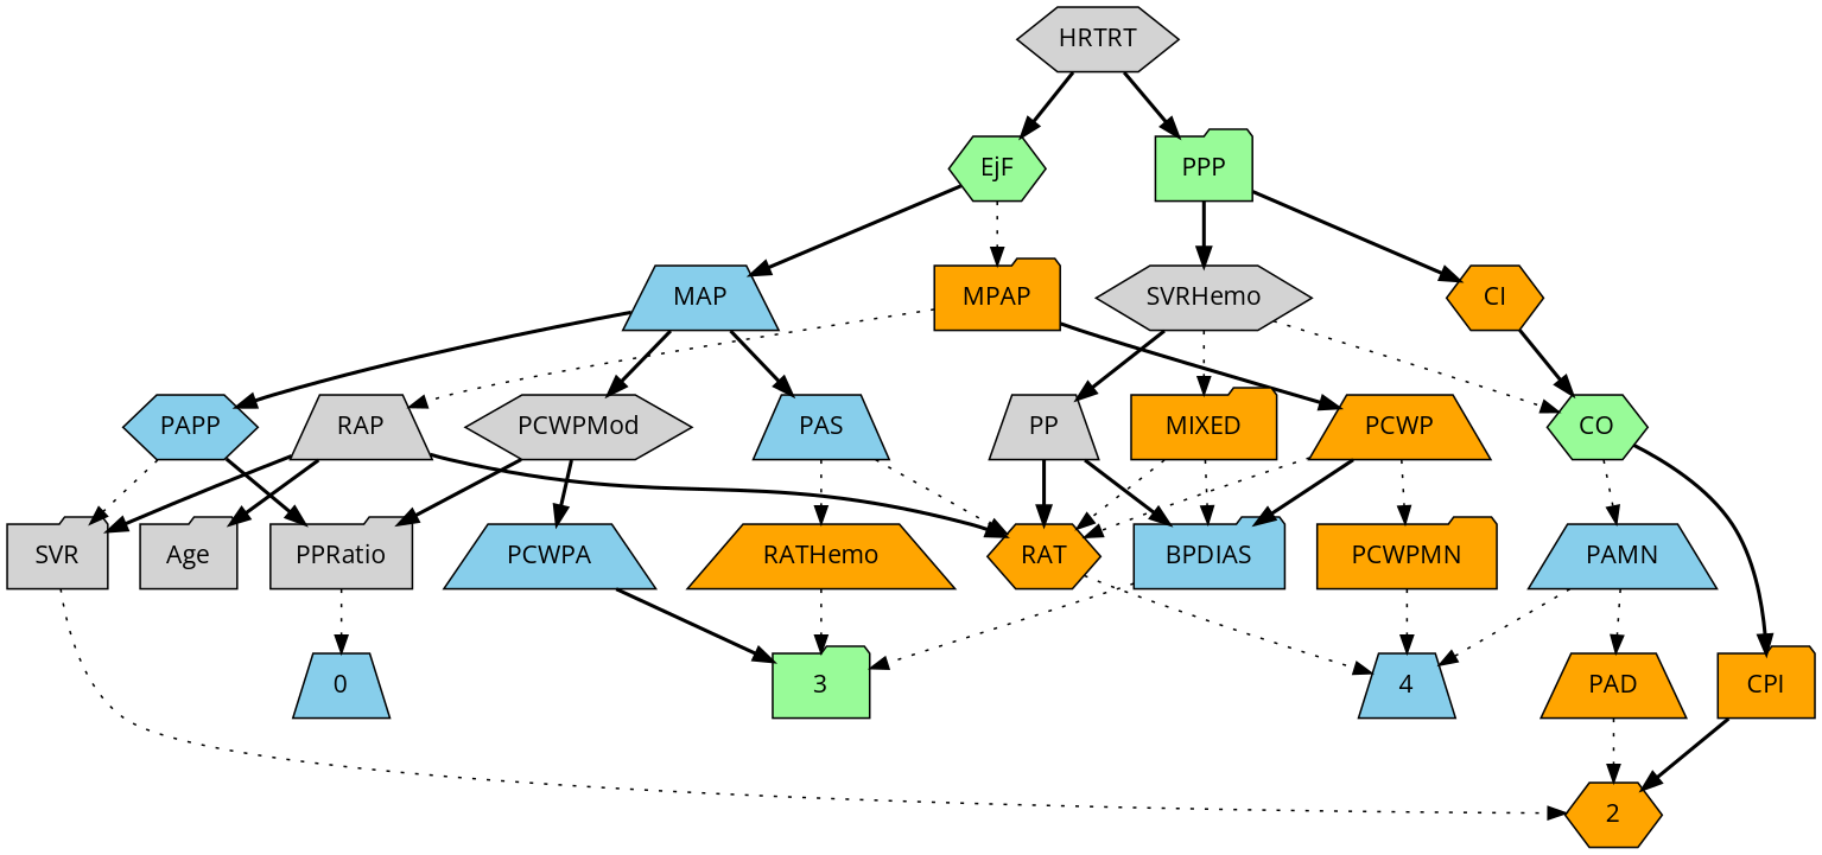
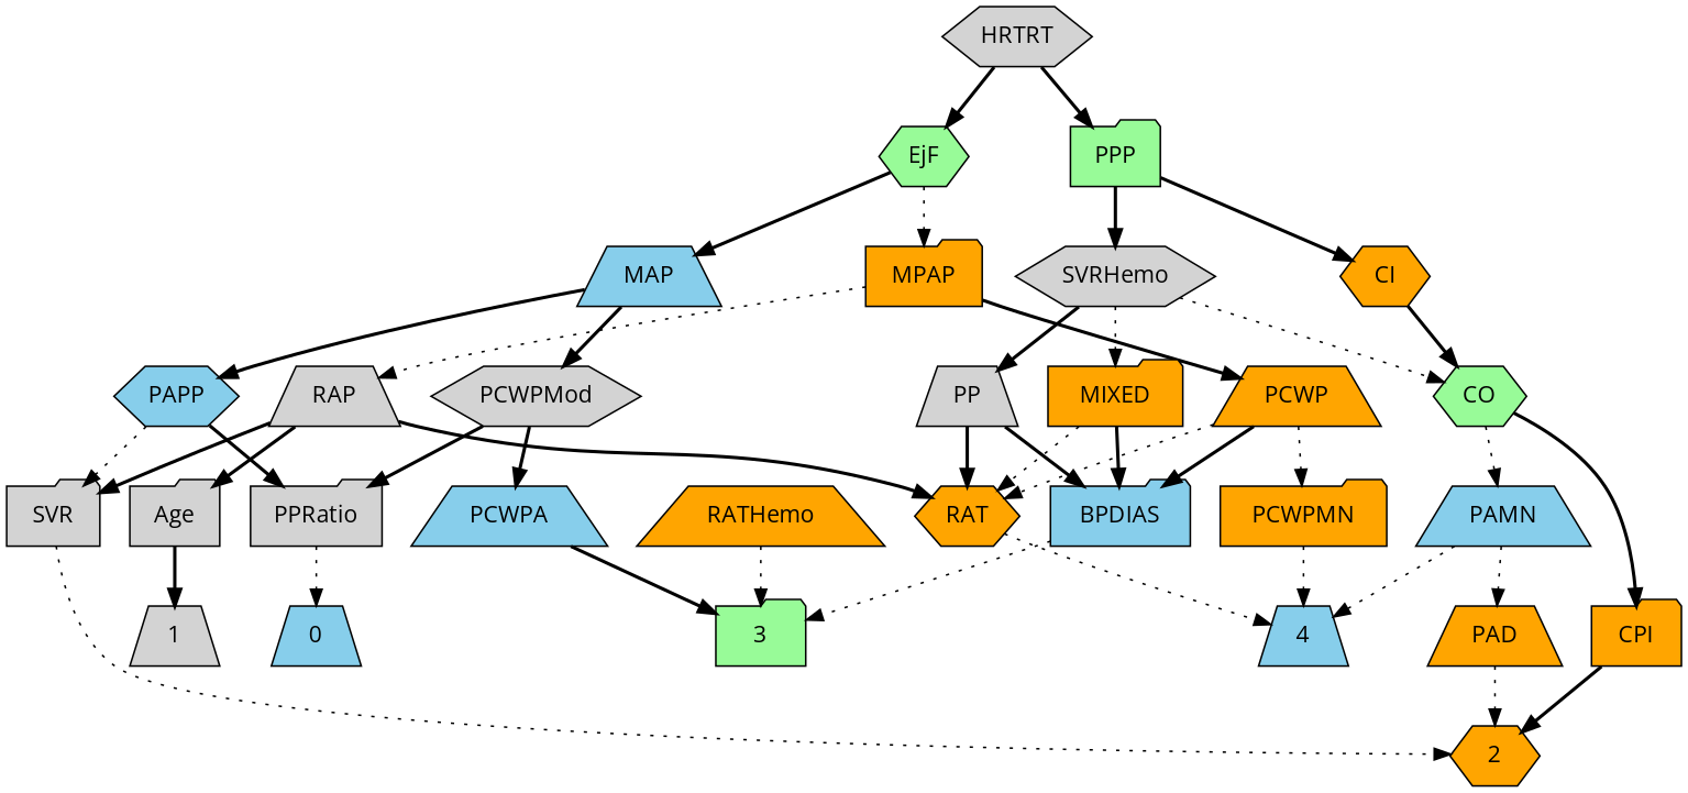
  strict digraph {
    fontname="Open Sans"
    node [fillcolor=orange fontname="Open Sans" shape=trapezium style=filled]
    edge [fontname="Open Sans" style=bold]
+   1 [fillcolor=lightgrey height=0.5 width=0.75]
    2 [height=0.5 shape=hexagon width=0.75]
    3 [fillcolor=palegreen height=0.5 shape=folder width=0.75]
    4 [fillcolor=skyblue height=0.5 width=0.75]
    n5 [fillcolor=skyblue height=0.5 label=0 width=0.75]
    Age [fillcolor=lightgrey height=0.5 shape=folder width=0.75]
    EjF [fillcolor=palegreen height=0.5 shape=hexagon width=0.75]
    MPAP [height=0.5 shape=folder width=0.97491]
    MAP [fillcolor=skyblue height=0.5 width=0.84854]
    RAP [fillcolor=lightgrey height=0.5 width=0.77632]
    PCWP [height=0.5 width=0.97491]
-   PAS [fillcolor=skyblue height=0.5 width=0.75]
    PCWPMod [fillcolor=lightgrey height=0.5 shape=hexagon width=1.4443]
    PAPP [fillcolor=skyblue height=0.5 shape=hexagon width=0.88464]
    RAT [height=0.5 shape=hexagon width=0.75827]
    SVR [fillcolor=lightgrey height=0.5 shape=folder width=0.77632]
    BPDIAS [fillcolor=skyblue height=0.5 shape=folder width=1.1735]
    PCWPMN [height=0.5 shape=folder width=1.3902]
    RATHemo [height=0.5 width=1.3721]
    PCWPA [fillcolor=skyblue height=0.5 width=1.1555]
    PPRatio [fillcolor=lightgrey height=0.5 shape=folder width=1.1013]
    MIXED [height=0.5 shape=folder width=1.1193]
    PAD [height=0.5 width=0.79437]
    CO [fillcolor=palegreen height=0.5 shape=hexagon width=0.75]
    PAMN [fillcolor=skyblue height=0.5 width=1.011]
    CPI [height=0.5 shape=folder width=0.75]
    SVRHemo [fillcolor=lightgrey height=0.5 shape=hexagon width=1.3902]
    PP [fillcolor=lightgrey height=0.5 width=0.75]
    PPP [fillcolor=palegreen height=0.5 shape=folder width=0.75]
    CI [height=0.5 shape=hexagon width=0.75]
    HRTRT [fillcolor=lightgrey height=0.5 shape=hexagon width=1.1013]
+   Age -> 1
    EjF -> MPAP [style=dotted]
    EjF -> MAP
    MPAP -> RAP [style=dotted]
    MPAP -> PCWP
-   MAP -> PAS
    MAP -> PCWPMod
    MAP -> PAPP
    RAP -> Age
    RAP -> RAT
    RAP -> SVR
    PCWP -> RAT [style=dotted]
    PCWP -> BPDIAS
    PCWP -> PCWPMN [style=dotted]
-   PAS -> RAT [style=dotted]
-   PAS -> RATHemo [style=dotted]
    PCWPMod -> PCWPA
    PCWPMod -> PPRatio
    PAPP -> SVR [style=dotted]
    PAPP -> PPRatio
    RAT -> 4 [style=dotted]
    SVR -> 2 [style=dotted]
    BPDIAS -> 3 [style=dotted]
    PCWPMN -> 4 [style=dotted]
    RATHemo -> 3 [style=dotted]
    PCWPA -> 3
    PPRatio -> n5 [style=dotted]
    MIXED -> RAT [style=dotted]
-   MIXED -> BPDIAS [style=dotted]
+   MIXED -> BPDIAS
    PAD -> 2 [style=dotted]
    CO -> PAMN [style=dotted]
    CO -> CPI
    PAMN -> 4 [style=dotted]
    PAMN -> PAD [style=dotted]
    CPI -> 2
    SVRHemo -> MIXED [style=dotted]
    SVRHemo -> CO [style=dotted]
    SVRHemo -> PP
    PP -> RAT
    PP -> BPDIAS
    PPP -> SVRHemo
    PPP -> CI
    CI -> CO
    HRTRT -> EjF
    HRTRT -> PPP
  }
